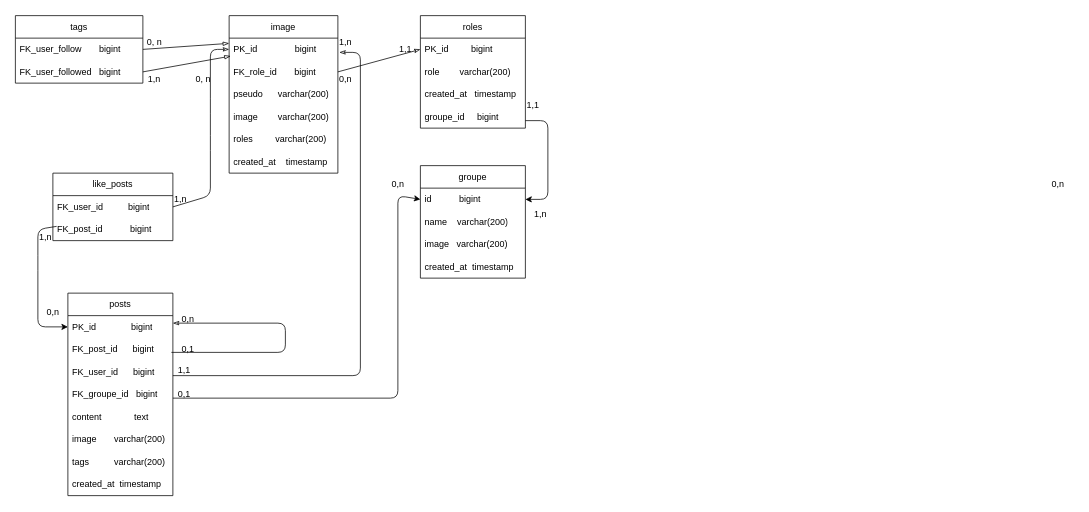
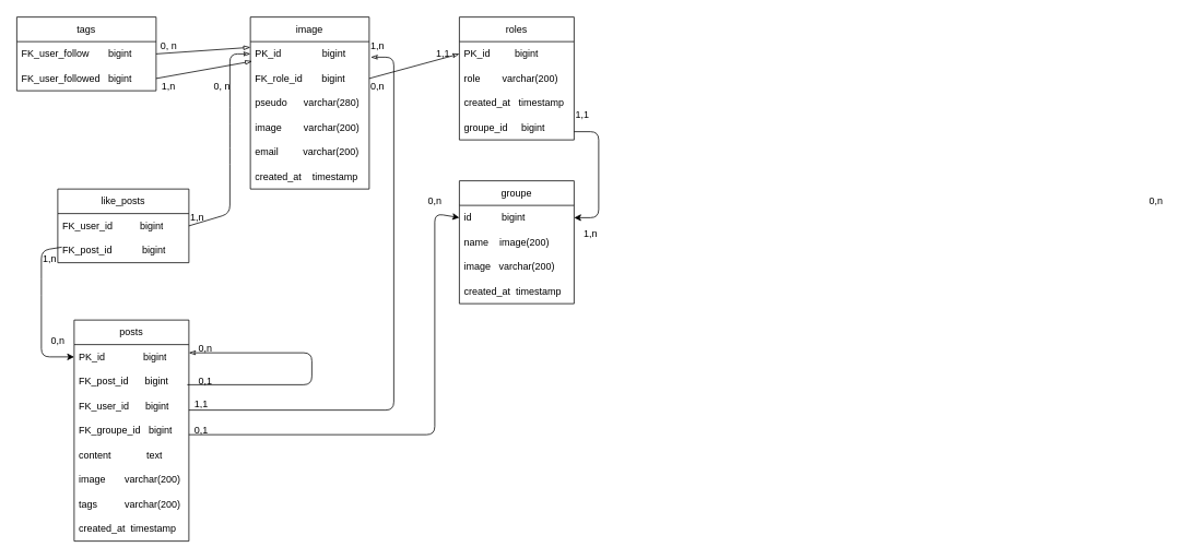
  <mxCell id="0" />
  <mxCell id="1" parent="0" />
  <mxCell id="2" value="image" style="swimlane;fontStyle=0;childLayout=stackLayout;horizontal=1;startSize=30;horizontalStack=0;resizeParent=1;resizeParentMax=0;resizeLast=0;collapsible=1;marginBottom=0;whiteSpace=wrap;html=1;" parent="1" vertex="1"><mxGeometry x="305" y="20" width="145" height="210" as="geometry" /></mxCell>
  <mxCell id="3" value="PK_id&amp;nbsp; &amp;nbsp; &amp;nbsp; &amp;nbsp; &amp;nbsp; &amp;nbsp; &amp;nbsp; &amp;nbsp;bigint" style="text;strokeColor=none;fillColor=none;align=left;verticalAlign=middle;spacingLeft=4;spacingRight=4;overflow=hidden;points=[[0,0.5],[1,0.5]];portConstraint=eastwest;rotatable=0;whiteSpace=wrap;html=1;" parent="2" vertex="1"><mxGeometry y="30" width="145" height="30" as="geometry" /></mxCell>
  <mxCell id="4" value="FK_role_id&amp;nbsp; &amp;nbsp; &amp;nbsp; &amp;nbsp;bigint" style="text;strokeColor=none;fillColor=none;align=left;verticalAlign=middle;spacingLeft=4;spacingRight=4;overflow=hidden;points=[[0,0.5],[1,0.5]];portConstraint=eastwest;rotatable=0;whiteSpace=wrap;html=1;" parent="2" vertex="1"><mxGeometry y="60" width="145" height="30" as="geometry" /></mxCell>
- <mxCell id="5" value="pseudo&amp;nbsp; &amp;nbsp; &amp;nbsp; varchar(200)" style="text;strokeColor=none;fillColor=none;align=left;verticalAlign=middle;spacingLeft=4;spacingRight=4;overflow=hidden;points=[[0,0.5],[1,0.5]];portConstraint=eastwest;rotatable=0;whiteSpace=wrap;html=1;" parent="2" vertex="1"><mxGeometry y="90" width="145" height="30" as="geometry" /></mxCell>
+ <mxCell id="5" value="pseudo&amp;nbsp; &amp;nbsp; &amp;nbsp; varchar(280)" style="text;strokeColor=none;fillColor=none;align=left;verticalAlign=middle;spacingLeft=4;spacingRight=4;overflow=hidden;points=[[0,0.5],[1,0.5]];portConstraint=eastwest;rotatable=0;whiteSpace=wrap;html=1;" parent="2" vertex="1"><mxGeometry y="90" width="145" height="30" as="geometry" /></mxCell>
  <mxCell id="6" value="image&amp;nbsp; &amp;nbsp; &amp;nbsp; &amp;nbsp; varchar(200)&amp;nbsp;" style="text;strokeColor=none;fillColor=none;align=left;verticalAlign=middle;spacingLeft=4;spacingRight=4;overflow=hidden;points=[[0,0.5],[1,0.5]];portConstraint=eastwest;rotatable=0;whiteSpace=wrap;html=1;" parent="2" vertex="1"><mxGeometry y="120" width="145" height="30" as="geometry" /></mxCell>
- <mxCell id="7" value="roles&amp;nbsp; &amp;nbsp; &amp;nbsp; &amp;nbsp; &amp;nbsp;varchar(200)&amp;nbsp;&amp;nbsp;" style="text;strokeColor=none;fillColor=none;align=left;verticalAlign=middle;spacingLeft=4;spacingRight=4;overflow=hidden;points=[[0,0.5],[1,0.5]];portConstraint=eastwest;rotatable=0;whiteSpace=wrap;html=1;" parent="2" vertex="1"><mxGeometry y="150" width="145" height="30" as="geometry" /></mxCell>
+ <mxCell id="7" value="email&amp;nbsp; &amp;nbsp; &amp;nbsp; &amp;nbsp; &amp;nbsp;varchar(200)&amp;nbsp;&amp;nbsp;" style="text;strokeColor=none;fillColor=none;align=left;verticalAlign=middle;spacingLeft=4;spacingRight=4;overflow=hidden;points=[[0,0.5],[1,0.5]];portConstraint=eastwest;rotatable=0;whiteSpace=wrap;html=1;" parent="2" vertex="1"><mxGeometry y="150" width="145" height="30" as="geometry" /></mxCell>
  <mxCell id="8" value="created_at&amp;nbsp; &amp;nbsp; timestamp" style="text;strokeColor=none;fillColor=none;align=left;verticalAlign=middle;spacingLeft=4;spacingRight=4;overflow=hidden;points=[[0,0.5],[1,0.5]];portConstraint=eastwest;rotatable=0;whiteSpace=wrap;html=1;" parent="2" vertex="1"><mxGeometry y="180" width="145" height="30" as="geometry" /></mxCell>
  <mxCell id="9" value="posts" style="swimlane;fontStyle=0;childLayout=stackLayout;horizontal=1;startSize=30;horizontalStack=0;resizeParent=1;resizeParentMax=0;resizeLast=0;collapsible=1;marginBottom=0;whiteSpace=wrap;html=1;" parent="1" vertex="1"><mxGeometry x="90" y="390" width="140" height="270" as="geometry" /></mxCell>
  <mxCell id="10" value="PK_id&amp;nbsp; &amp;nbsp; &amp;nbsp; &amp;nbsp; &amp;nbsp; &amp;nbsp; &amp;nbsp; bigint" style="text;strokeColor=none;fillColor=none;align=left;verticalAlign=middle;spacingLeft=4;spacingRight=4;overflow=hidden;points=[[0,0.5],[1,0.5]];portConstraint=eastwest;rotatable=0;whiteSpace=wrap;html=1;" parent="9" vertex="1"><mxGeometry y="30" width="140" height="30" as="geometry" /></mxCell>
  <mxCell id="11" value="FK_post_id&amp;nbsp; &amp;nbsp; &amp;nbsp; bigint" style="text;strokeColor=none;fillColor=none;align=left;verticalAlign=middle;spacingLeft=4;spacingRight=4;overflow=hidden;points=[[0,0.5],[1,0.5]];portConstraint=eastwest;rotatable=0;whiteSpace=wrap;html=1;" parent="9" vertex="1"><mxGeometry y="60" width="140" height="30" as="geometry" /></mxCell>
  <mxCell id="12" value="FK_user_id&amp;nbsp; &amp;nbsp; &amp;nbsp; bigint" style="text;strokeColor=none;fillColor=none;align=left;verticalAlign=middle;spacingLeft=4;spacingRight=4;overflow=hidden;points=[[0,0.5],[1,0.5]];portConstraint=eastwest;rotatable=0;whiteSpace=wrap;html=1;" parent="9" vertex="1"><mxGeometry y="90" width="140" height="30" as="geometry" /></mxCell>
  <mxCell id="13" value="FK_groupe_id&amp;nbsp; &amp;nbsp;bigint" style="text;strokeColor=none;fillColor=none;align=left;verticalAlign=middle;spacingLeft=4;spacingRight=4;overflow=hidden;points=[[0,0.5],[1,0.5]];portConstraint=eastwest;rotatable=0;whiteSpace=wrap;html=1;" parent="9" vertex="1"><mxGeometry y="120" width="140" height="30" as="geometry" /></mxCell>
  <mxCell id="14" value="content&amp;nbsp; &amp;nbsp; &amp;nbsp; &amp;nbsp; &amp;nbsp; &amp;nbsp; &amp;nbsp;text" style="text;strokeColor=none;fillColor=none;align=left;verticalAlign=middle;spacingLeft=4;spacingRight=4;overflow=hidden;points=[[0,0.5],[1,0.5]];portConstraint=eastwest;rotatable=0;whiteSpace=wrap;html=1;" parent="9" vertex="1"><mxGeometry y="150" width="140" height="30" as="geometry" /></mxCell>
  <mxCell id="15" value="image&amp;nbsp; &amp;nbsp; &amp;nbsp; &amp;nbsp;varchar(200)" style="text;strokeColor=none;fillColor=none;align=left;verticalAlign=middle;spacingLeft=4;spacingRight=4;overflow=hidden;points=[[0,0.5],[1,0.5]];portConstraint=eastwest;rotatable=0;whiteSpace=wrap;html=1;" parent="9" vertex="1"><mxGeometry y="180" width="140" height="30" as="geometry" /></mxCell>
  <mxCell id="16" value="tags&amp;nbsp; &amp;nbsp; &amp;nbsp; &amp;nbsp; &amp;nbsp; varchar(200)" style="text;strokeColor=none;fillColor=none;align=left;verticalAlign=middle;spacingLeft=4;spacingRight=4;overflow=hidden;points=[[0,0.5],[1,0.5]];portConstraint=eastwest;rotatable=0;whiteSpace=wrap;html=1;" parent="9" vertex="1"><mxGeometry y="210" width="140" height="30" as="geometry" /></mxCell>
  <mxCell id="17" value="created_at&amp;nbsp; timestamp" style="text;strokeColor=none;fillColor=none;align=left;verticalAlign=middle;spacingLeft=4;spacingRight=4;overflow=hidden;points=[[0,0.5],[1,0.5]];portConstraint=eastwest;rotatable=0;whiteSpace=wrap;html=1;" parent="9" vertex="1"><mxGeometry y="240" width="140" height="30" as="geometry" /></mxCell>
  <mxCell id="18" value="roles" style="swimlane;fontStyle=0;childLayout=stackLayout;horizontal=1;startSize=30;horizontalStack=0;resizeParent=1;resizeParentMax=0;resizeLast=0;collapsible=1;marginBottom=0;whiteSpace=wrap;html=1;" parent="1" vertex="1"><mxGeometry x="560" y="20" width="140" height="150" as="geometry" /></mxCell>
  <mxCell id="19" value="PK_id&amp;nbsp; &amp;nbsp; &amp;nbsp; &amp;nbsp; &amp;nbsp;bigint" style="text;strokeColor=none;fillColor=none;align=left;verticalAlign=middle;spacingLeft=4;spacingRight=4;overflow=hidden;points=[[0,0.5],[1,0.5]];portConstraint=eastwest;rotatable=0;whiteSpace=wrap;html=1;" parent="18" vertex="1"><mxGeometry y="30" width="140" height="30" as="geometry" /></mxCell>
  <mxCell id="20" value="role&amp;nbsp; &amp;nbsp; &amp;nbsp; &amp;nbsp; varchar(200)" style="text;strokeColor=none;fillColor=none;align=left;verticalAlign=middle;spacingLeft=4;spacingRight=4;overflow=hidden;points=[[0,0.5],[1,0.5]];portConstraint=eastwest;rotatable=0;whiteSpace=wrap;html=1;" parent="18" vertex="1"><mxGeometry y="60" width="140" height="30" as="geometry" /></mxCell>
  <mxCell id="21" value="created_at&amp;nbsp; &amp;nbsp;timestamp" style="text;strokeColor=none;fillColor=none;align=left;verticalAlign=middle;spacingLeft=4;spacingRight=4;overflow=hidden;points=[[0,0.5],[1,0.5]];portConstraint=eastwest;rotatable=0;whiteSpace=wrap;html=1;" parent="18" vertex="1"><mxGeometry y="90" width="140" height="30" as="geometry" /></mxCell>
  <mxCell id="22" value="groupe_id&amp;nbsp; &amp;nbsp; &amp;nbsp;bigint" style="text;strokeColor=none;fillColor=none;align=left;verticalAlign=middle;spacingLeft=4;spacingRight=4;overflow=hidden;points=[[0,0.5],[1,0.5]];portConstraint=eastwest;rotatable=0;whiteSpace=wrap;html=1;" parent="18" vertex="1"><mxGeometry y="120" width="140" height="30" as="geometry" /></mxCell>
  <mxCell id="23" value="" style="endArrow=none;html=1;rounded=1;strokeColor=default;entryX=-0.05;entryY=0.967;entryDx=0;entryDy=0;startArrow=classicThin;startFill=0;entryPerimeter=0;" parent="1" edge="1"><mxGeometry width="50" height="50" relative="1" as="geometry"><mxPoint x="230" y="430" as="sourcePoint" /><mxPoint x="228" y="469.01" as="targetPoint" /><Array as="points"><mxPoint x="380" y="430" /><mxPoint x="380" y="469" /></Array></mxGeometry></mxCell>
  <mxCell id="24" value="" style="endArrow=none;html=1;rounded=1;strokeColor=default;entryX=1;entryY=0.5;entryDx=0;entryDy=0;exitX=0;exitY=0.233;exitDx=0;exitDy=0;exitPerimeter=0;endFill=0;startArrow=blockThin;startFill=0;" parent="1" source="3" target="42" edge="1"><mxGeometry width="50" height="50" relative="1" as="geometry"><mxPoint x="306" y="54.99" as="sourcePoint" /><mxPoint x="162.426" y="47.322" as="targetPoint" /></mxGeometry></mxCell>
  <mxCell id="25" value="" style="endArrow=classicThin;html=1;rounded=1;strokeColor=default;endFill=0;entryX=0;entryY=0.5;entryDx=0;entryDy=0;exitX=1;exitY=0.5;exitDx=0;exitDy=0;" parent="1" source="4" target="19" edge="1"><mxGeometry width="50" height="50" relative="1" as="geometry"><mxPoint x="590" y="60" as="sourcePoint" /><mxPoint x="670" y="120" as="targetPoint" /></mxGeometry></mxCell>
  <mxCell id="26" value="" style="endArrow=blockThin;html=1;rounded=1;strokeColor=default;endFill=0;exitX=1;exitY=0.5;exitDx=0;exitDy=0;entryX=0.014;entryY=0.8;entryDx=0;entryDy=0;entryPerimeter=0;" parent="1" source="43" target="3" edge="1"><mxGeometry width="50" height="50" relative="1" as="geometry"><mxPoint x="162.426" y="82.678" as="sourcePoint" /><mxPoint x="305" y="80" as="targetPoint" /></mxGeometry></mxCell>
  <mxCell id="27" value="" style="endArrow=classicThin;html=1;rounded=1;strokeColor=default;endFill=0;exitX=1;exitY=0.5;exitDx=0;exitDy=0;entryX=0;entryY=0.5;entryDx=0;entryDy=0;" parent="1" source="34" target="3" edge="1"><mxGeometry width="50" height="50" relative="1" as="geometry"><mxPoint x="212" y="340.01" as="sourcePoint" /><mxPoint x="300" y="70" as="targetPoint" /><Array as="points"><mxPoint x="280" y="260" /><mxPoint x="280" y="190" /><mxPoint x="280" y="140" /><mxPoint x="280" y="65" /></Array></mxGeometry></mxCell>
  <mxCell id="28" value="0, n" style="text;html=1;align=center;verticalAlign=middle;resizable=0;points=[];autosize=1;strokeColor=none;fillColor=none;" parent="1" vertex="1"><mxGeometry x="185" y="40" width="40" height="30" as="geometry" /></mxCell>
  <mxCell id="29" value="0, n" style="text;html=1;align=center;verticalAlign=middle;resizable=0;points=[];autosize=1;strokeColor=none;fillColor=none;" parent="1" vertex="1"><mxGeometry x="250" y="90" width="40" height="30" as="geometry" /></mxCell>
  <mxCell id="30" value="1,n" style="text;html=1;align=center;verticalAlign=middle;resizable=0;points=[];autosize=1;strokeColor=none;fillColor=none;" parent="1" vertex="1"><mxGeometry x="220" y="250" width="40" height="30" as="geometry" /></mxCell>
  <mxCell id="31" value="0,n" style="text;html=1;align=center;verticalAlign=middle;resizable=0;points=[];autosize=1;strokeColor=none;fillColor=none;" parent="1" vertex="1"><mxGeometry x="440" y="90" width="40" height="30" as="geometry" /></mxCell>
  <mxCell id="32" value="0,1" style="text;html=1;align=center;verticalAlign=middle;resizable=0;points=[];autosize=1;strokeColor=none;fillColor=none;" parent="1" vertex="1"><mxGeometry x="230" y="450" width="40" height="30" as="geometry" /></mxCell>
  <mxCell id="33" value="like_posts" style="swimlane;fontStyle=0;childLayout=stackLayout;horizontal=1;startSize=30;horizontalStack=0;resizeParent=1;resizeParentMax=0;resizeLast=0;collapsible=1;marginBottom=0;whiteSpace=wrap;html=1;" parent="1" vertex="1"><mxGeometry x="70" y="230" width="160" height="90" as="geometry" /></mxCell>
  <mxCell id="34" value="FK_user_id&amp;nbsp; &amp;nbsp; &amp;nbsp; &amp;nbsp; &amp;nbsp; bigint" style="text;strokeColor=none;fillColor=none;align=left;verticalAlign=middle;spacingLeft=4;spacingRight=4;overflow=hidden;points=[[0,0.5],[1,0.5]];portConstraint=eastwest;rotatable=0;whiteSpace=wrap;html=1;" parent="33" vertex="1"><mxGeometry y="30" width="160" height="30" as="geometry" /></mxCell>
  <mxCell id="35" value="FK_post_id&amp;nbsp; &amp;nbsp; &amp;nbsp; &amp;nbsp; &amp;nbsp; &amp;nbsp;bigint" style="text;strokeColor=none;fillColor=none;align=left;verticalAlign=middle;spacingLeft=4;spacingRight=4;overflow=hidden;points=[[0,0.5],[1,0.5]];portConstraint=eastwest;rotatable=0;whiteSpace=wrap;html=1;" parent="33" vertex="1"><mxGeometry y="60" width="160" height="30" as="geometry" /></mxCell>
  <mxCell id="36" value="" style="endArrow=classic;html=1;entryX=0;entryY=0.5;entryDx=0;entryDy=0;exitX=0.875;exitY=0.033;exitDx=0;exitDy=0;exitPerimeter=0;" parent="1" source="38" target="10" edge="1"><mxGeometry width="50" height="50" relative="1" as="geometry"><mxPoint x="40" y="210" as="sourcePoint" /><mxPoint x="30" y="470" as="targetPoint" /><Array as="points"><mxPoint x="50" y="305" /><mxPoint x="50" y="350" /><mxPoint x="50" y="435" /></Array></mxGeometry></mxCell>
  <mxCell id="37" value="0,n" style="text;html=1;align=center;verticalAlign=middle;resizable=0;points=[];autosize=1;strokeColor=none;fillColor=none;" parent="1" vertex="1"><mxGeometry x="50" y="400" width="40" height="30" as="geometry" /></mxCell>
  <mxCell id="38" value="1,n" style="text;html=1;align=center;verticalAlign=middle;resizable=0;points=[];autosize=1;strokeColor=none;fillColor=none;" parent="1" vertex="1"><mxGeometry x="40" y="300" width="40" height="30" as="geometry" /></mxCell>
  <mxCell id="39" value="1,1" style="text;html=1;align=center;verticalAlign=middle;resizable=0;points=[];autosize=1;strokeColor=none;fillColor=none;" parent="1" vertex="1"><mxGeometry x="520" y="50" width="40" height="30" as="geometry" /></mxCell>
  <mxCell id="40" value="0,n" style="text;html=1;align=center;verticalAlign=middle;resizable=0;points=[];autosize=1;strokeColor=none;fillColor=none;" parent="1" vertex="1"><mxGeometry x="230" y="410" width="40" height="30" as="geometry" /></mxCell>
  <mxCell id="41" value="tags" style="swimlane;fontStyle=0;childLayout=stackLayout;horizontal=1;startSize=30;horizontalStack=0;resizeParent=1;resizeParentMax=0;resizeLast=0;collapsible=1;marginBottom=0;whiteSpace=wrap;html=1;" parent="1" vertex="1"><mxGeometry y="20" width="170" height="90" as="geometry" x="20" /></mxCell>
  <mxCell id="42" value="FK_user_follow&amp;nbsp; &amp;nbsp; &amp;nbsp; &amp;nbsp;bigint" style="text;strokeColor=none;fillColor=none;align=left;verticalAlign=middle;spacingLeft=4;spacingRight=4;overflow=hidden;points=[[0,0.5],[1,0.5]];portConstraint=eastwest;rotatable=0;whiteSpace=wrap;html=1;" parent="41" vertex="1"><mxGeometry y="30" width="170" height="30" as="geometry" /></mxCell>
  <mxCell id="43" value="FK_user_followed&amp;nbsp; &amp;nbsp;bigint" style="text;strokeColor=none;fillColor=none;align=left;verticalAlign=middle;spacingLeft=4;spacingRight=4;overflow=hidden;points=[[0,0.5],[1,0.5]];portConstraint=eastwest;rotatable=0;whiteSpace=wrap;html=1;" parent="41" vertex="1"><mxGeometry y="60" width="170" height="30" as="geometry" /></mxCell>
  <mxCell id="44" value="1,1" style="text;html=1;align=center;verticalAlign=middle;resizable=0;points=[];autosize=1;strokeColor=none;fillColor=none;" parent="1" vertex="1"><mxGeometry x="225" y="478" width="40" height="30" as="geometry" /></mxCell>
  <mxCell id="45" value="1,n" style="text;html=1;align=center;verticalAlign=middle;resizable=0;points=[];autosize=1;strokeColor=none;fillColor=none;" parent="1" vertex="1"><mxGeometry x="440" y="40" width="40" height="30" as="geometry" /></mxCell>
  <mxCell id="46" value="groupe" style="swimlane;fontStyle=0;childLayout=stackLayout;horizontal=1;startSize=30;horizontalStack=0;resizeParent=1;resizeParentMax=0;resizeLast=0;collapsible=1;marginBottom=0;whiteSpace=wrap;html=1;" parent="1" vertex="1"><mxGeometry x="560" y="220" width="140" height="150" as="geometry" /></mxCell>
  <mxCell id="47" value="id&amp;nbsp; &amp;nbsp; &amp;nbsp; &amp;nbsp; &amp;nbsp; &amp;nbsp;bigint" style="text;strokeColor=none;fillColor=none;align=left;verticalAlign=middle;spacingLeft=4;spacingRight=4;overflow=hidden;points=[[0,0.5],[1,0.5]];portConstraint=eastwest;rotatable=0;whiteSpace=wrap;html=1;" parent="46" vertex="1"><mxGeometry y="30" width="140" height="30" as="geometry" /></mxCell>
- <mxCell id="48" value="name&amp;nbsp; &amp;nbsp; varchar(200)" style="text;strokeColor=none;fillColor=none;align=left;verticalAlign=middle;spacingLeft=4;spacingRight=4;overflow=hidden;points=[[0,0.5],[1,0.5]];portConstraint=eastwest;rotatable=0;whiteSpace=wrap;html=1;" parent="46" vertex="1"><mxGeometry y="60" width="140" height="30" as="geometry" /></mxCell>
+ <mxCell id="48" value="name&amp;nbsp; &amp;nbsp; image(200)" style="text;strokeColor=none;fillColor=none;align=left;verticalAlign=middle;spacingLeft=4;spacingRight=4;overflow=hidden;points=[[0,0.5],[1,0.5]];portConstraint=eastwest;rotatable=0;whiteSpace=wrap;html=1;" parent="46" vertex="1"><mxGeometry y="60" width="140" height="30" as="geometry" /></mxCell>
  <mxCell id="49" value="image&amp;nbsp; &amp;nbsp;varchar(200)" style="text;strokeColor=none;fillColor=none;align=left;verticalAlign=middle;spacingLeft=4;spacingRight=4;overflow=hidden;points=[[0,0.5],[1,0.5]];portConstraint=eastwest;rotatable=0;whiteSpace=wrap;html=1;" parent="46" vertex="1"><mxGeometry y="90" width="140" height="30" as="geometry" /></mxCell>
  <mxCell id="50" value="created_at&amp;nbsp; timestamp" style="text;strokeColor=none;fillColor=none;align=left;verticalAlign=middle;spacingLeft=4;spacingRight=4;overflow=hidden;points=[[0,0.5],[1,0.5]];portConstraint=eastwest;rotatable=0;whiteSpace=wrap;html=1;" parent="46" vertex="1"><mxGeometry y="120" width="140" height="30" as="geometry" /></mxCell>
  <mxCell id="51" value="" style="endArrow=classic;html=1;entryX=0;entryY=0.5;entryDx=0;entryDy=0;" parent="1" target="47" edge="1"><mxGeometry width="50" height="50" relative="1" as="geometry"><mxPoint x="230" y="530" as="sourcePoint" /><mxPoint x="510" y="230" as="targetPoint" /><Array as="points"><mxPoint x="530" y="530" /><mxPoint x="530" y="260" /></Array></mxGeometry></mxCell>
  <mxCell id="52" value="0,1" style="text;html=1;align=center;verticalAlign=middle;resizable=0;points=[];autosize=1;strokeColor=none;fillColor=none;" parent="1" vertex="1"><mxGeometry x="225" y="510" width="40" height="30" as="geometry" /></mxCell>
  <mxCell id="53" value="0,n" style="text;html=1;align=center;verticalAlign=middle;resizable=0;points=[];autosize=1;strokeColor=none;fillColor=none;" parent="1" vertex="1"><mxGeometry x="1390" y="230" width="40" height="30" as="geometry" /></mxCell>
  <mxCell id="54" value="" style="endArrow=classic;html=1;entryX=1;entryY=0.5;entryDx=0;entryDy=0;" parent="1" target="47" edge="1"><mxGeometry width="50" height="50" relative="1" as="geometry"><mxPoint x="700" y="160" as="sourcePoint" /><mxPoint x="800" y="240" as="targetPoint" /><Array as="points"><mxPoint x="730" y="160" /><mxPoint x="730" y="265" /></Array></mxGeometry></mxCell>
  <mxCell id="55" value="1,1" style="text;html=1;align=center;verticalAlign=middle;resizable=0;points=[];autosize=1;strokeColor=none;fillColor=none;" parent="1" vertex="1"><mxGeometry x="690" y="125" width="40" height="30" as="geometry" /></mxCell>
  <mxCell id="56" value="1,n" style="text;html=1;align=center;verticalAlign=middle;resizable=0;points=[];autosize=1;strokeColor=none;fillColor=none;" parent="1" vertex="1"><mxGeometry x="700" y="270" width="40" height="30" as="geometry" /></mxCell>
  <mxCell id="57" value="" style="endArrow=classicThin;html=1;entryX=0.3;entryY=0.967;entryDx=0;entryDy=0;entryPerimeter=0;startArrow=none;startFill=0;endFill=0;" parent="1" target="45" edge="1"><mxGeometry width="50" height="50" relative="1" as="geometry"><mxPoint x="230" y="500" as="sourcePoint" /><mxPoint x="450" y="65" as="targetPoint" /><Array as="points"><mxPoint x="480" y="500" /><mxPoint x="480" y="69" /></Array></mxGeometry></mxCell>
  <mxCell id="58" value="1,n" style="text;html=1;align=center;verticalAlign=middle;resizable=0;points=[];autosize=1;strokeColor=none;fillColor=none;" parent="1" vertex="1"><mxGeometry x="185" y="90" width="40" height="30" as="geometry" /></mxCell>
  <mxCell id="59" value="0,n" style="text;html=1;align=center;verticalAlign=middle;resizable=0;points=[];autosize=1;strokeColor=none;fillColor=none;" vertex="1" parent="1"><mxGeometry x="510" y="230" width="40" height="30" as="geometry" /></mxCell>
